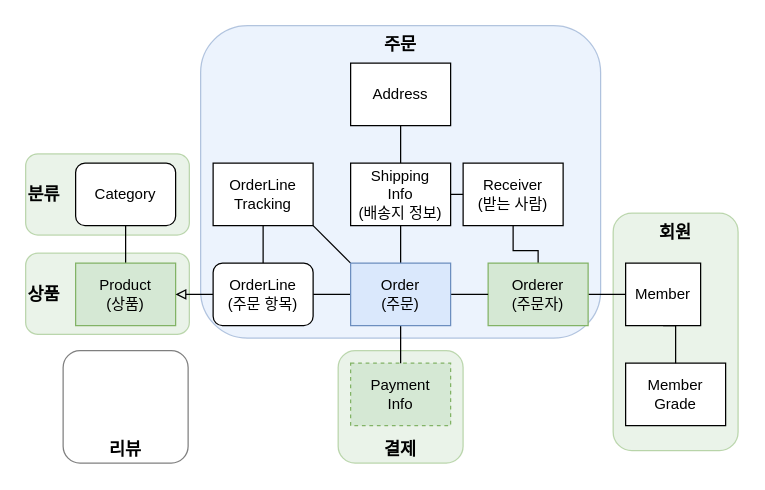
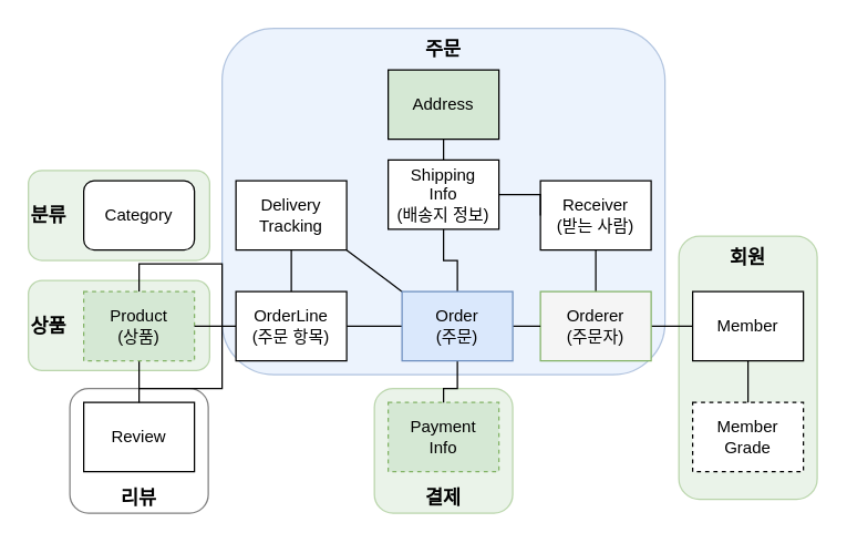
  <mxCell id="0" />
  <mxCell id="1" parent="0" />
  <mxCell id="2" value="분류" style="rounded=1;whiteSpace=wrap;html=1;horizontal=1;verticalAlign=middle;fontStyle=1;fontSize=14;fillColor=#d5e8d4;strokeColor=#82b366;opacity=50;align=left;" vertex="1" parent="1"><mxGeometry x="20" y="122.5" width="131" height="65" as="geometry" /></mxCell>
  <mxCell id="3" value="상품" style="rounded=1;whiteSpace=wrap;html=1;horizontal=1;verticalAlign=middle;fontStyle=1;fontSize=14;fillColor=#d5e8d4;strokeColor=#82b366;opacity=50;align=left;" vertex="1" parent="1"><mxGeometry x="20" y="202" width="131" height="65" as="geometry" /></mxCell>
  <mxCell id="4" value="리뷰" style="rounded=1;whiteSpace=wrap;html=1;horizontal=1;verticalAlign=bottom;fontStyle=1;fontSize=14;opacity=50;" vertex="1" parent="1"><mxGeometry x="50" y="280" width="100" height="90" as="geometry" /></mxCell>
  <mxCell id="5" value="결제" style="rounded=1;whiteSpace=wrap;html=1;horizontal=1;verticalAlign=bottom;fontStyle=1;fontSize=14;fillColor=#d5e8d4;strokeColor=#82b366;opacity=50;" vertex="1" parent="1"><mxGeometry x="270" y="280" width="100" height="90" as="geometry" /></mxCell>
  <mxCell id="6" value="회원" style="rounded=1;whiteSpace=wrap;html=1;horizontal=1;verticalAlign=top;fontStyle=1;fontSize=14;fillColor=#d5e8d4;strokeColor=#82b366;opacity=50;" vertex="1" parent="1"><mxGeometry x="490" y="170" width="100" height="190" as="geometry" /></mxCell>
  <mxCell id="7" value="주문" style="rounded=1;whiteSpace=wrap;html=1;horizontal=1;verticalAlign=top;fontStyle=1;fontSize=14;fillColor=#dae8fc;strokeColor=#6c8ebf;opacity=50;" vertex="1" parent="1"><mxGeometry x="160" y="20" width="320" height="250" as="geometry" /></mxCell>
- <mxCell id="8" value="OrderLine&lt;div&gt;Tracking&lt;/div&gt;" style="rounded=0;whiteSpace=wrap;html=1;" vertex="1" parent="1"><mxGeometry x="170" y="130" width="80" height="50" as="geometry" /></mxCell>
+ <mxCell id="8" value="Delivery&lt;div&gt;Tracking&lt;/div&gt;" style="rounded=0;whiteSpace=wrap;html=1;" vertex="1" parent="1"><mxGeometry x="170" y="130" width="80" height="50" as="geometry" /></mxCell>
  <mxCell id="9" value="Payment&lt;div&gt;Info&lt;/div&gt;" style="rounded=0;whiteSpace=wrap;html=1;fillColor=#d5e8d4;strokeColor=#82b366;dashed=1;" vertex="1" parent="1"><mxGeometry x="280" y="290" width="80" height="50" as="geometry" /></mxCell>
  <mxCell id="10" style="edgeStyle=orthogonalEdgeStyle;rounded=0;orthogonalLoop=1;jettySize=auto;html=1;entryX=0.5;entryY=0;entryDx=0;entryDy=0;endArrow=none;endFill=0;" edge="1" parent="1" source="11" target="16"><mxGeometry relative="1" as="geometry" /></mxCell>
- <mxCell id="11" value="Receiver&lt;div&gt;(받는 사람)&lt;/div&gt;" style="rounded=0;whiteSpace=wrap;html=1;" vertex="1" parent="1"><mxGeometry x="370" y="130" width="80" height="50" as="geometry" /></mxCell>
- <mxCell id="12" value="Member&lt;div&gt;Grade&lt;/div&gt;" style="rounded=0;whiteSpace=wrap;html=1;" vertex="1" parent="1"><mxGeometry x="500" y="290" width="80" height="50" as="geometry" /></mxCell>
+ <mxCell id="11" value="Receiver&lt;div&gt;(받는 사람)&lt;/div&gt;" style="rounded=0;whiteSpace=wrap;html=1;" vertex="1" parent="1"><mxGeometry x="390" y="130" width="80" height="50" as="geometry" /></mxCell>
+ <mxCell id="12" value="Member&lt;div&gt;Grade&lt;/div&gt;" style="rounded=0;whiteSpace=wrap;html=1;dashed=1;" vertex="1" parent="1"><mxGeometry x="500" y="290" width="80" height="50" as="geometry" /></mxCell>
  <mxCell id="13" style="edgeStyle=orthogonalEdgeStyle;rounded=0;orthogonalLoop=1;jettySize=auto;html=1;exitX=0.5;exitY=1;exitDx=0;exitDy=0;entryX=0.5;entryY=0;entryDx=0;entryDy=0;endArrow=none;endFill=0;" edge="1" parent="1" source="14" target="12"><mxGeometry relative="1" as="geometry" /></mxCell>
- <mxCell id="14" value="Member" style="rounded=0;whiteSpace=wrap;html=1;" vertex="1" parent="1"><mxGeometry x="500" y="210" width="60" height="50" as="geometry" /></mxCell>
+ <mxCell id="14" value="Member" style="rounded=0;whiteSpace=wrap;html=1;" vertex="1" parent="1"><mxGeometry x="500" y="210" width="80" height="50" as="geometry" /></mxCell>
  <mxCell id="15" style="edgeStyle=orthogonalEdgeStyle;rounded=0;orthogonalLoop=1;jettySize=auto;html=1;endArrow=none;endFill=0;" edge="1" parent="1" source="16" target="14"><mxGeometry relative="1" as="geometry" /></mxCell>
- <mxCell id="16" value="Orderer&lt;div&gt;(주문자)&lt;/div&gt;" style="rounded=0;whiteSpace=wrap;html=1;fillColor=#d5e8d4;strokeColor=#82b366;" vertex="1" parent="1"><mxGeometry x="390" y="210" width="80" height="50" as="geometry" /></mxCell>
+ <mxCell id="16" value="Orderer&lt;div&gt;(주문자)&lt;/div&gt;" style="rounded=0;whiteSpace=wrap;html=1;fillColor=#f5f5f5;strokeColor=#82b366;" vertex="1" parent="1"><mxGeometry x="390" y="210" width="80" height="50" as="geometry" /></mxCell>
  <mxCell id="17" style="edgeStyle=orthogonalEdgeStyle;rounded=0;orthogonalLoop=1;jettySize=auto;html=1;entryX=0.5;entryY=0;entryDx=0;entryDy=0;endArrow=none;endFill=0;" edge="1" parent="1" source="18" target="20"><mxGeometry relative="1" as="geometry" /></mxCell>
- <mxCell id="18" value="Address" style="rounded=0;whiteSpace=wrap;html=1;" vertex="1" parent="1"><mxGeometry x="280" y="50" width="80" height="50" as="geometry" /></mxCell>
+ <mxCell id="18" value="Address" style="rounded=0;whiteSpace=wrap;html=1;fillColor=#d5e8d4;" vertex="1" parent="1"><mxGeometry x="280" y="50" width="80" height="50" as="geometry" /></mxCell>
  <mxCell id="19" style="edgeStyle=orthogonalEdgeStyle;rounded=0;orthogonalLoop=1;jettySize=auto;html=1;exitX=1;exitY=0.5;exitDx=0;exitDy=0;entryX=0;entryY=0.5;entryDx=0;entryDy=0;endArrow=none;endFill=0;" edge="1" parent="1" source="20" target="11"><mxGeometry relative="1" as="geometry" /></mxCell>
- <mxCell id="20" value="Shipping&lt;div&gt;Info&lt;/div&gt;&lt;div&gt;(배송지 정보)&lt;/div&gt;" style="rounded=0;whiteSpace=wrap;html=1;" vertex="1" parent="1"><mxGeometry x="280" y="130" width="80" height="50" as="geometry" /></mxCell>
+ <mxCell id="20" value="Shipping&lt;div&gt;Info&lt;/div&gt;&lt;div&gt;(배송지 정보)&lt;/div&gt;" style="rounded=0;whiteSpace=wrap;html=1;" vertex="1" parent="1"><mxGeometry x="280" y="115" width="80" height="50" as="geometry" /></mxCell>
  <mxCell id="21" style="edgeStyle=orthogonalEdgeStyle;rounded=0;orthogonalLoop=1;jettySize=auto;html=1;entryX=0.5;entryY=1;entryDx=0;entryDy=0;endArrow=none;endFill=0;" edge="1" parent="1" source="26" target="20"><mxGeometry relative="1" as="geometry" /></mxCell>
  <mxCell id="22" style="edgeStyle=orthogonalEdgeStyle;rounded=0;orthogonalLoop=1;jettySize=auto;html=1;entryX=0;entryY=0.5;entryDx=0;entryDy=0;endArrow=none;endFill=0;" edge="1" parent="1" source="26" target="16"><mxGeometry relative="1" as="geometry" /></mxCell>
  <mxCell id="23" style="edgeStyle=orthogonalEdgeStyle;rounded=0;orthogonalLoop=1;jettySize=auto;html=1;entryX=0.5;entryY=0;entryDx=0;entryDy=0;endArrow=none;endFill=0;" edge="1" parent="1" source="26" target="9"><mxGeometry relative="1" as="geometry" /></mxCell>
  <mxCell id="24" style="edgeStyle=orthogonalEdgeStyle;rounded=0;orthogonalLoop=1;jettySize=auto;html=1;entryX=1;entryY=0.5;entryDx=0;entryDy=0;endArrow=none;endFill=0;" edge="1" parent="1" source="26" target="34"><mxGeometry relative="1" as="geometry" /></mxCell>
  <mxCell id="25" style="rounded=0;orthogonalLoop=1;jettySize=auto;html=1;exitX=0;exitY=0;exitDx=0;exitDy=0;entryX=1;entryY=1;entryDx=0;entryDy=0;endArrow=none;endFill=0;" edge="1" parent="1" source="26" target="8"><mxGeometry relative="1" as="geometry" /></mxCell>
- <mxCell id="26" value="Order&lt;div&gt;(주문)&lt;/div&gt;" style="rounded=0;whiteSpace=wrap;html=1;fillColor=#dae8fc;strokeColor=#6c8ebf;" vertex="1" parent="1"><mxGeometry x="280" y="210" width="80" height="50" as="geometry" /></mxCell>
+ <mxCell id="26" value="Order&lt;div&gt;(주문)&lt;/div&gt;" style="rounded=0;whiteSpace=wrap;html=1;fillColor=#dae8fc;strokeColor=#6c8ebf;" vertex="1" parent="1"><mxGeometry x="290" y="210" width="80" height="50" as="geometry" /></mxCell>
  <mxCell id="27" value="Category" style="whiteSpace=wrap;html=1;rounded=1;" vertex="1" parent="1"><mxGeometry x="60" y="130" width="80" height="50" as="geometry" /></mxCell>
- <mxCell id="30" style="edgeStyle=orthogonalEdgeStyle;rounded=0;orthogonalLoop=1;jettySize=auto;html=1;exitX=0.5;exitY=0;exitDx=0;exitDy=0;entryX=0.5;entryY=1;entryDx=0;entryDy=0;endArrow=none;endFill=0;" edge="1" parent="1" source="31" target="27"><mxGeometry relative="1" as="geometry" /></mxCell>
- <mxCell id="31" value="Product&lt;div&gt;(상품)&lt;/div&gt;" style="rounded=0;whiteSpace=wrap;html=1;fillColor=#d5e8d4;strokeColor=#82b366;" vertex="1" parent="1"><mxGeometry x="60" y="210" width="80" height="50" as="geometry" /></mxCell>
+ <mxCell id="28" value="Review" style="rounded=0;whiteSpace=wrap;html=1;" vertex="1" parent="1"><mxGeometry x="60" y="290" width="80" height="50" as="geometry" /></mxCell>
+ <mxCell id="29" style="edgeStyle=orthogonalEdgeStyle;rounded=0;orthogonalLoop=1;jettySize=auto;html=1;entryX=0.5;entryY=0;entryDx=0;entryDy=0;endArrow=none;endFill=0;" edge="1" parent="1" source="31" target="28"><mxGeometry relative="1" as="geometry" /></mxCell>
+ <mxCell id="30" style="edgeStyle=orthogonalEdgeStyle;rounded=0;orthogonalLoop=1;jettySize=auto;html=1;exitX=0.5;exitY=0;exitDx=0;exitDy=0;endArrow=none;endFill=0;" edge="1" parent="1" source="31" target="4"><mxGeometry relative="1" as="geometry" /></mxCell>
+ <mxCell id="31" value="Product&lt;div&gt;(상품)&lt;/div&gt;" style="rounded=0;whiteSpace=wrap;html=1;fillColor=#d5e8d4;strokeColor=#82b366;dashed=1;" vertex="1" parent="1"><mxGeometry x="60" y="210" width="80" height="50" as="geometry" /></mxCell>
  <mxCell id="32" style="edgeStyle=orthogonalEdgeStyle;rounded=0;orthogonalLoop=1;jettySize=auto;html=1;exitX=0.5;exitY=0;exitDx=0;exitDy=0;entryX=0.5;entryY=1;entryDx=0;entryDy=0;endArrow=none;endFill=0;" edge="1" parent="1" source="34" target="8"><mxGeometry relative="1" as="geometry" /></mxCell>
- <mxCell id="33" style="edgeStyle=orthogonalEdgeStyle;rounded=0;orthogonalLoop=1;jettySize=auto;html=1;exitX=0;exitY=0.5;exitDx=0;exitDy=0;entryX=1;entryY=0.5;entryDx=0;entryDy=0;endArrow=block;endFill=0;" edge="1" parent="1" source="34" target="31"><mxGeometry relative="1" as="geometry" /></mxCell>
- <mxCell id="34" value="OrderLine&lt;div&gt;(주문 항목)&lt;/div&gt;" style="whiteSpace=wrap;html=1;rounded=1;" vertex="1" parent="1"><mxGeometry x="170" y="210" width="80" height="50" as="geometry" /></mxCell>
+ <mxCell id="33" style="edgeStyle=orthogonalEdgeStyle;rounded=0;orthogonalLoop=1;jettySize=auto;html=1;exitX=0;exitY=0.5;exitDx=0;exitDy=0;entryX=1;entryY=0.5;entryDx=0;entryDy=0;endArrow=none;endFill=0;" edge="1" parent="1" source="34" target="31"><mxGeometry relative="1" as="geometry" /></mxCell>
+ <mxCell id="34" value="OrderLine&lt;div&gt;(주문 항목)&lt;/div&gt;" style="rounded=0;whiteSpace=wrap;html=1;" vertex="1" parent="1"><mxGeometry x="170" y="210" width="80" height="50" as="geometry" /></mxCell>
